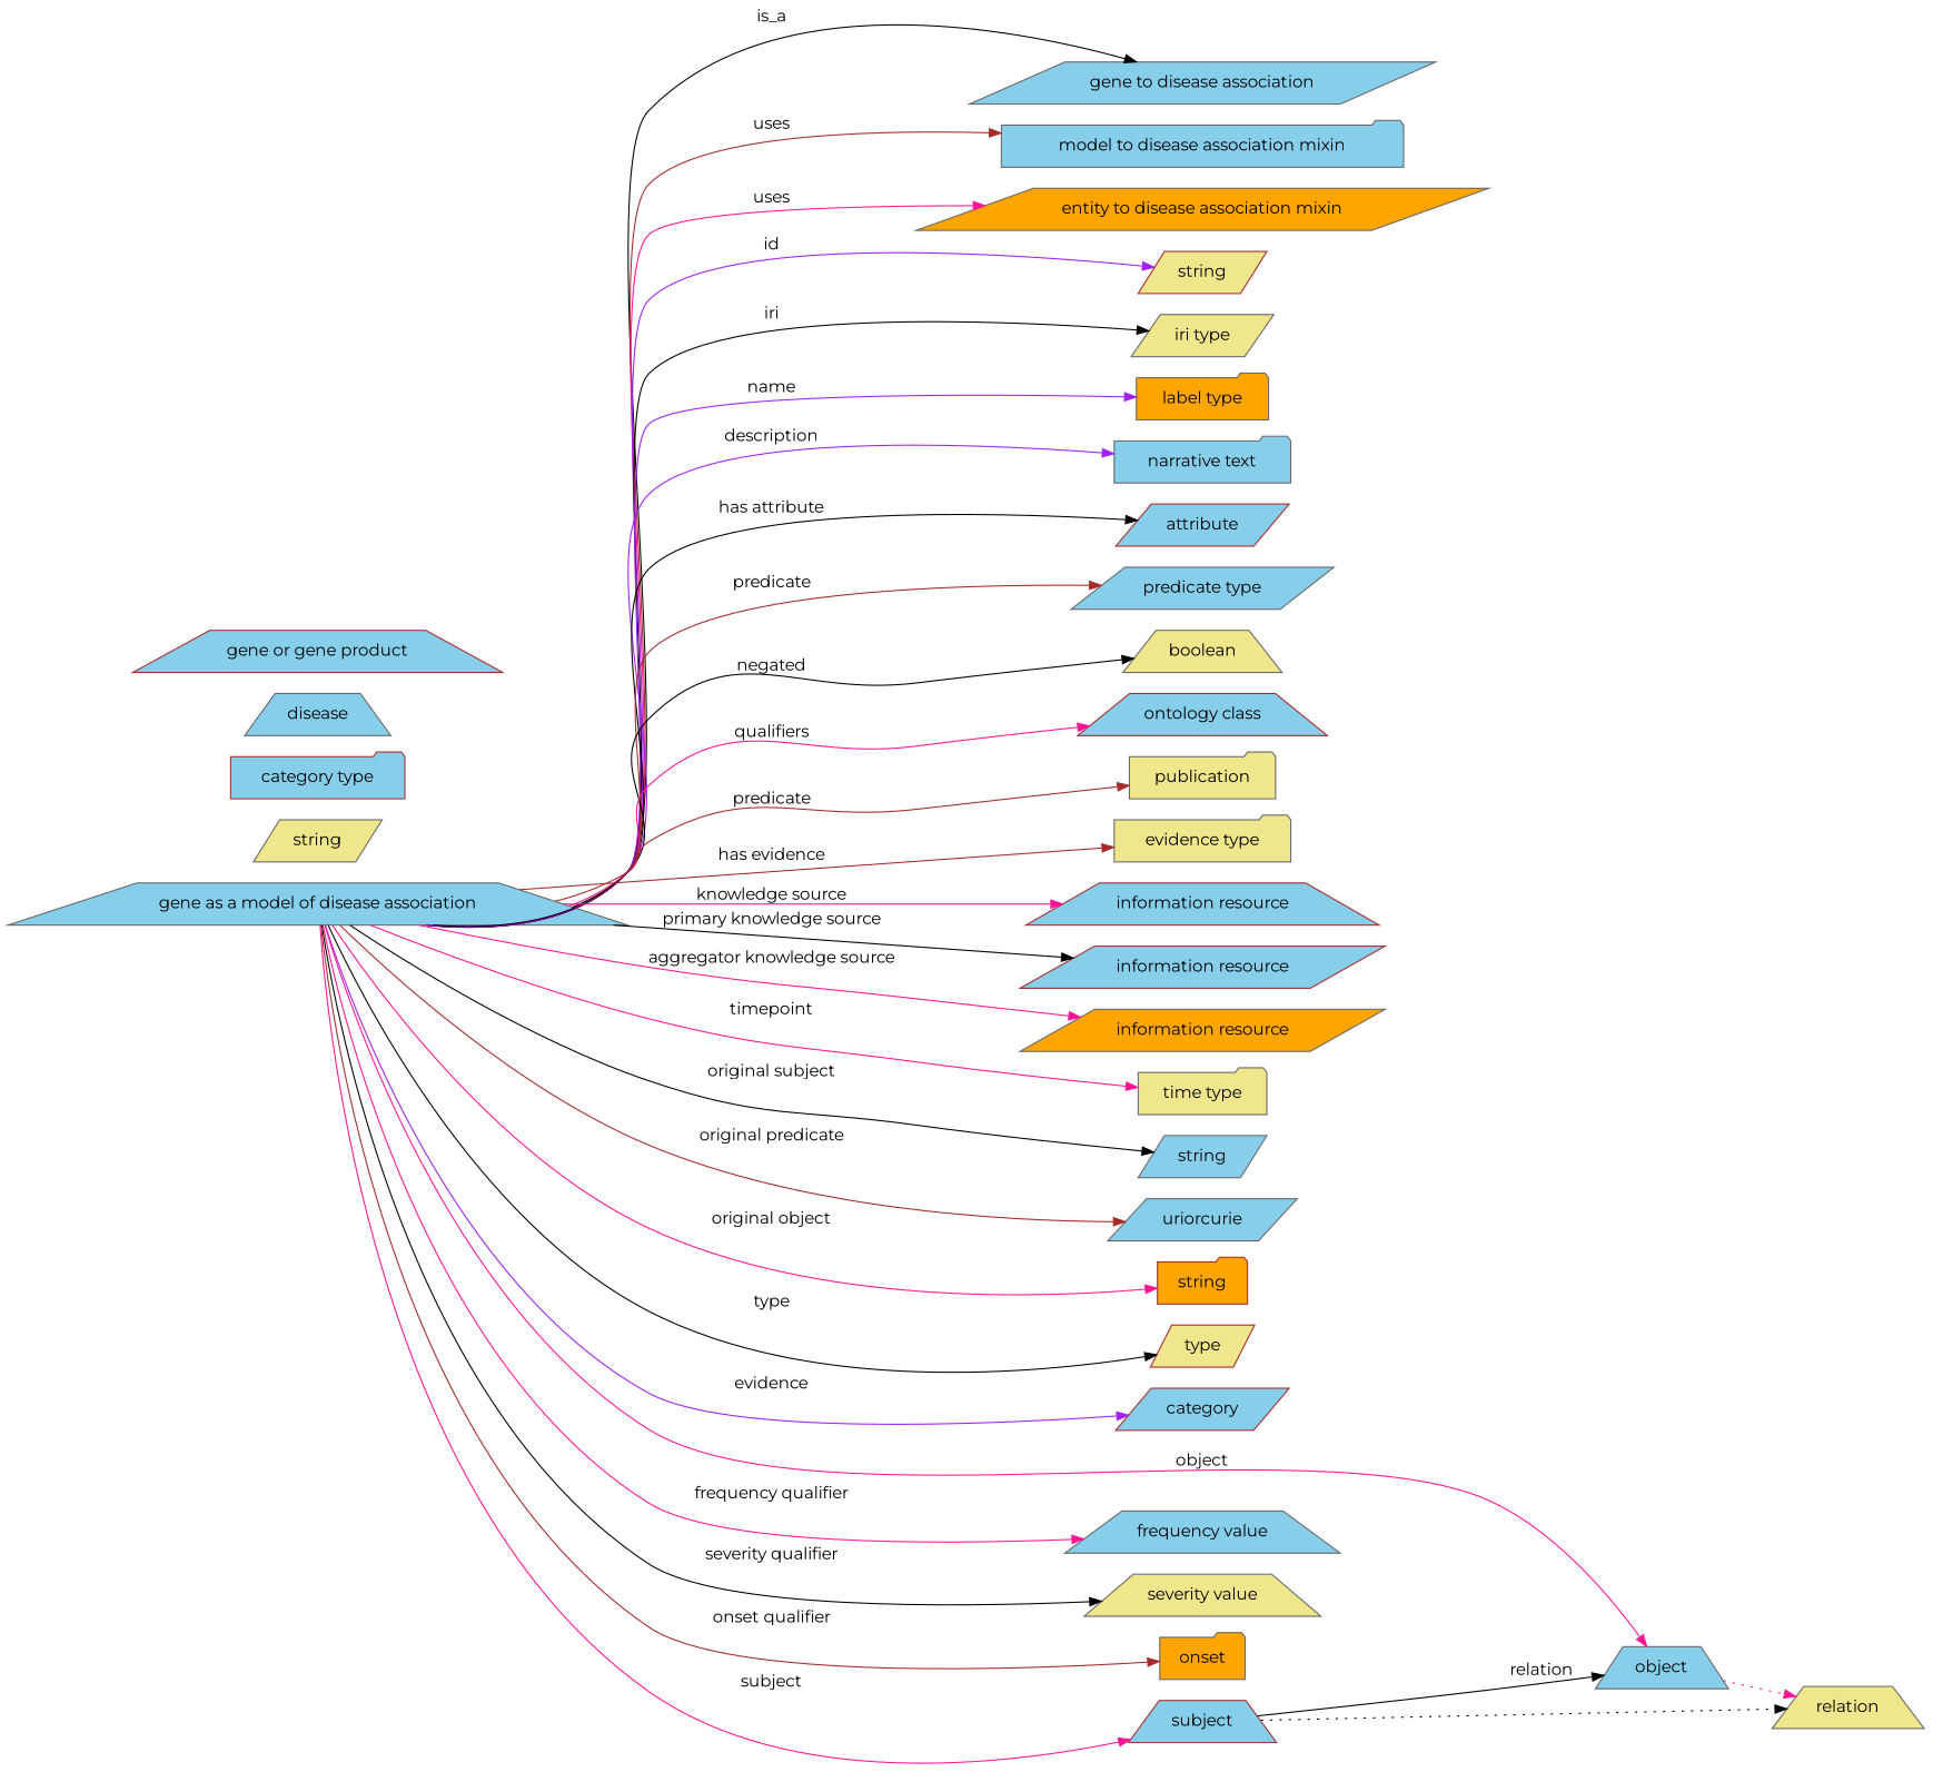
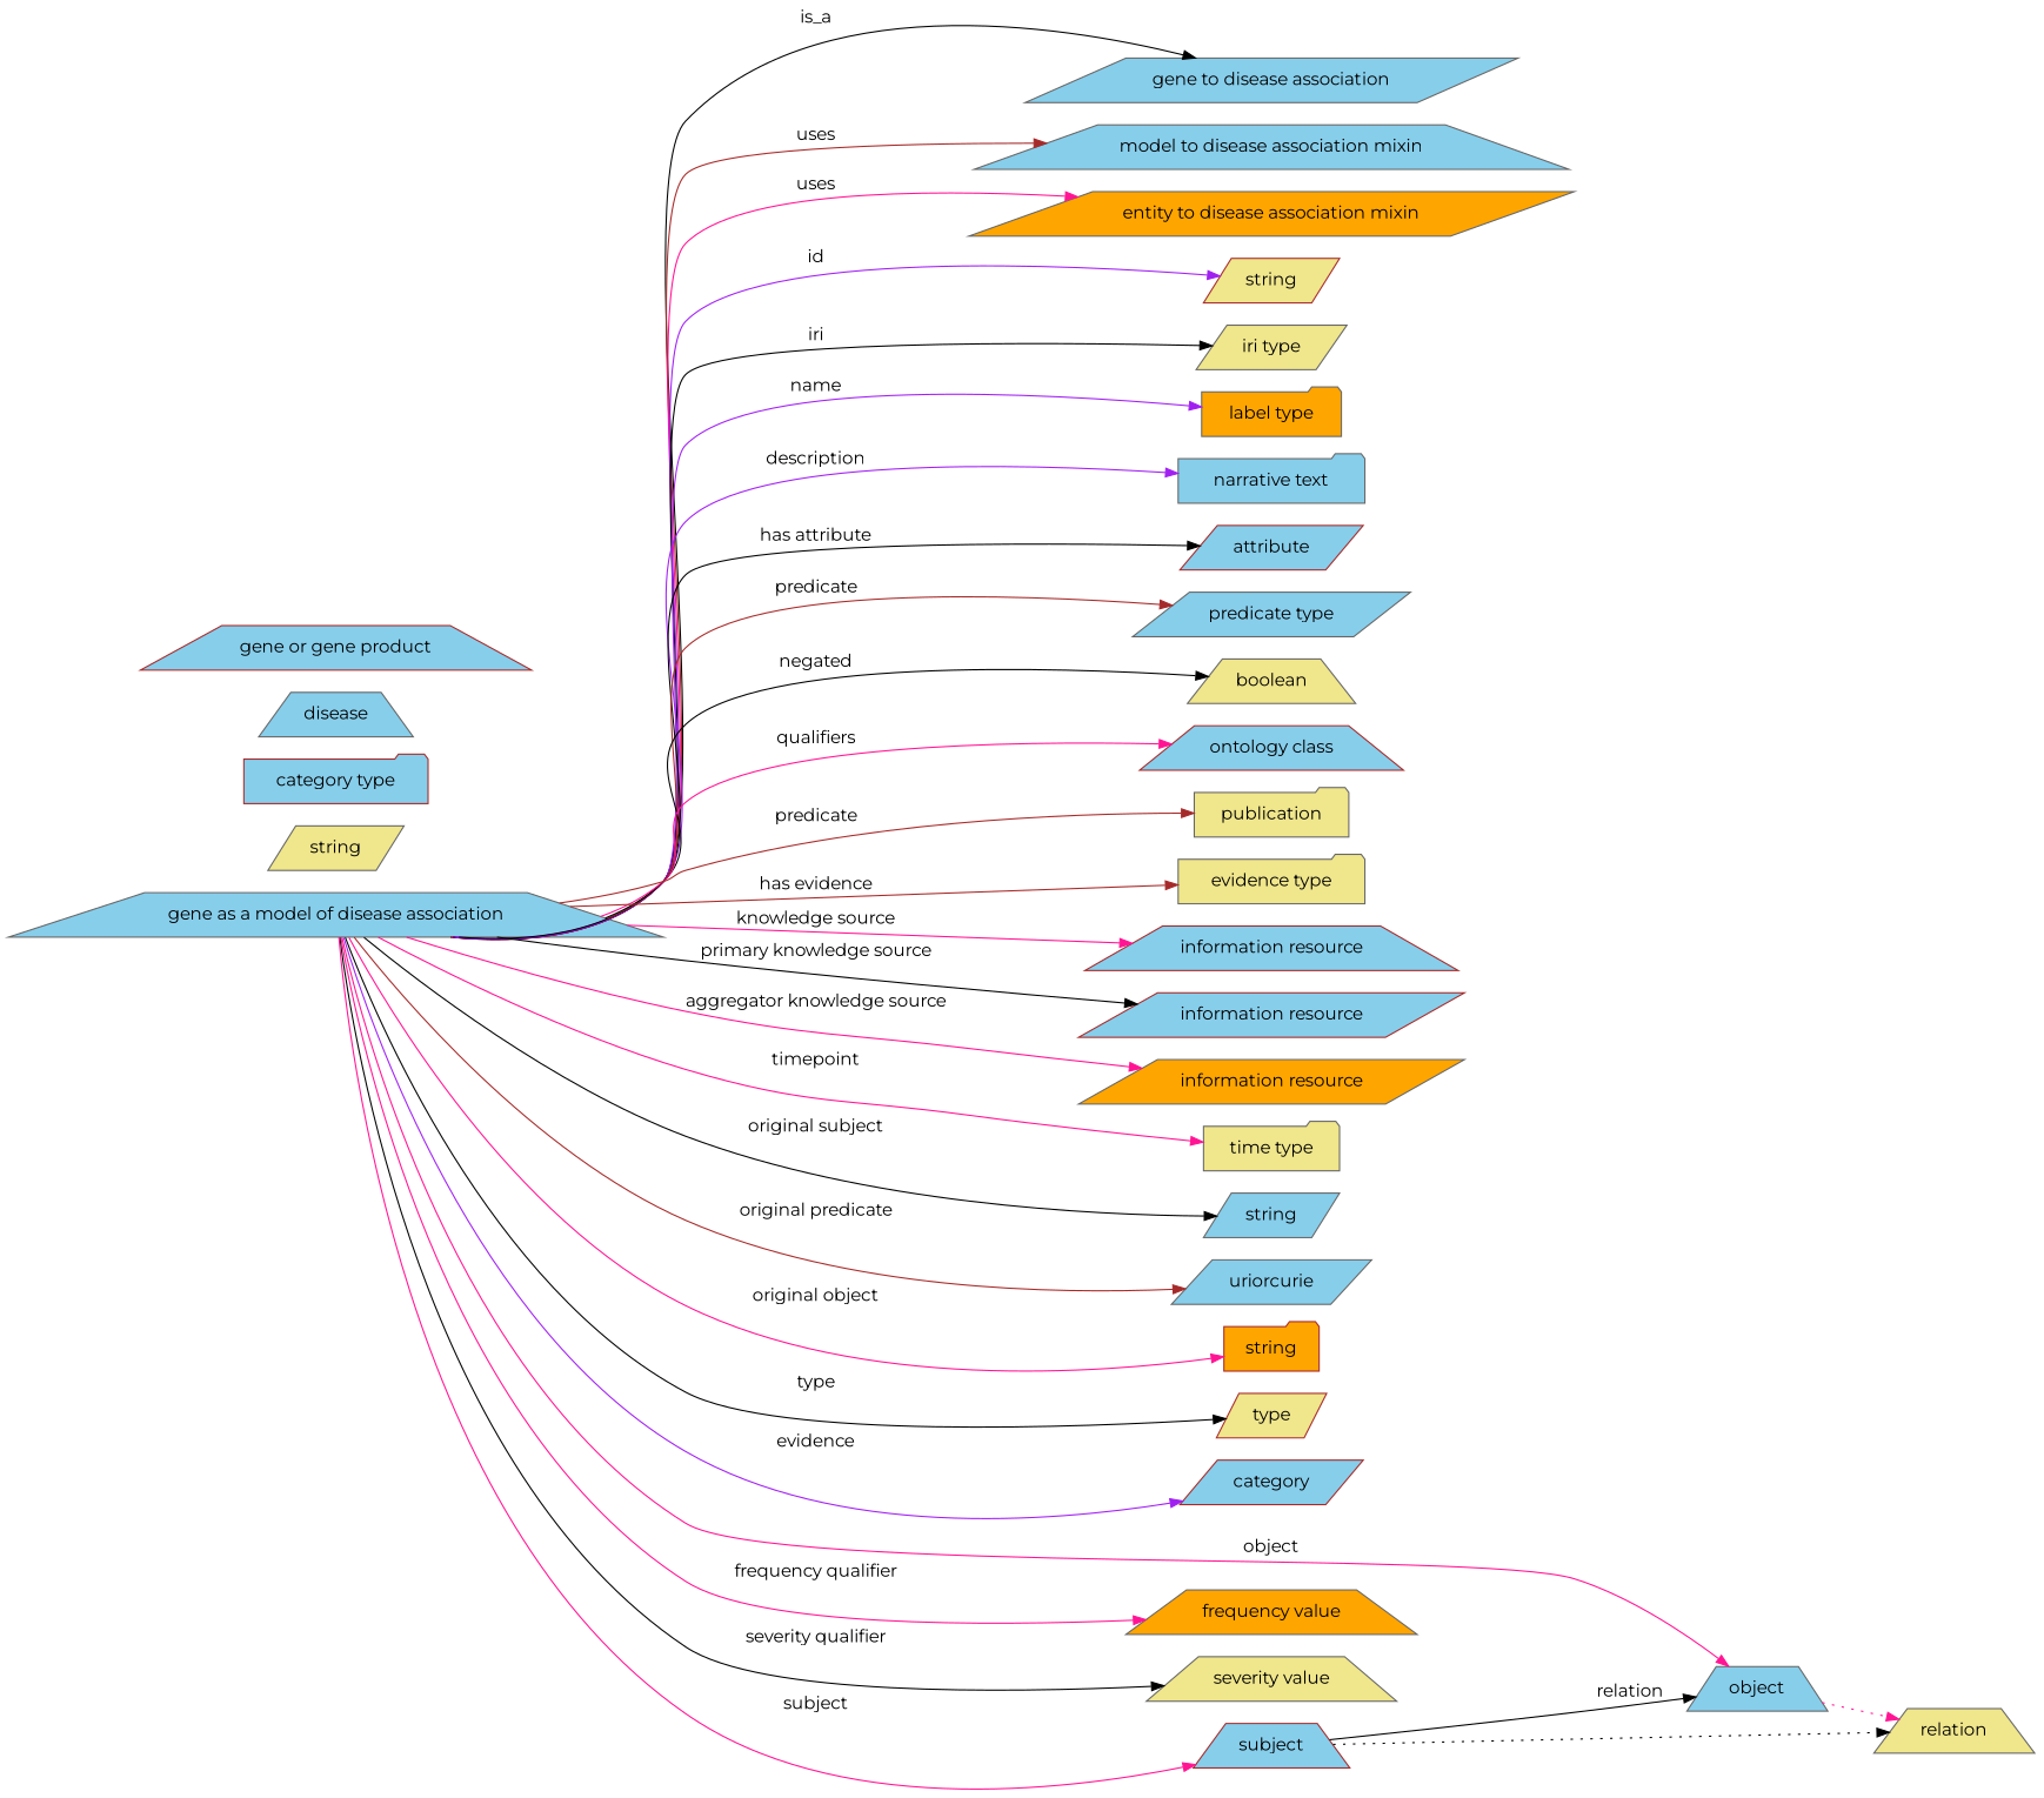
  digraph {
    fontname=Montserrat
    rankdir=LR
    node [color=gray40 fillcolor=skyblue fontname=Montserrat shape=parallelogram style=filled]
    edge [color=black fontname=Montserrat style=solid]
    n1 [height=0.5 label="gene as a model of disease association" shape=trapezium width=5.2718]
    "gene to disease association" [height=0.5 width=3.8274]
-   "model to disease association mixin" [height=0.5 shape=folder width=4.7843]
+   "model to disease association mixin" [height=0.5 shape=trapezium width=4.7843]
    "entity to disease association mixin" [fillcolor=orange height=0.5 width=4.7482]
    n5 [color=brown fillcolor=khaki height=0.5 label=string width=1.0652]
    n6 [fillcolor=khaki height=0.5 label="iri type" width=1.2277]
    n7 [fillcolor=orange height=0.5 label="label type" shape=folder width=1.5707]
    n8 [height=0.5 label="narrative text" shape=folder width=2.0943]
    n9 [color=brown height=0.5 label=attribute width=1.4443]
    n10 [height=0.5 label="predicate type" width=2.1665]
    n11 [fillcolor=khaki height=0.5 label=boolean shape=trapezium width=1.2999]
    n12 [color=brown height=0.5 label="ontology class" shape=trapezium width=2.1304]
    n13 [fillcolor=khaki height=0.5 label=publication shape=folder width=1.7332]
    n14 [fillcolor=khaki height=0.5 label="evidence type" shape=folder width=2.0943]
    n15 [color=brown height=0.5 label="information resource" shape=trapezium width=3.015]
    n16 [color=brown height=0.5 label="information resource" width=3.015]
    n17 [fillcolor=orange height=0.5 label="information resource" width=3.015]
    n18 [fillcolor=khaki height=0.5 label="time type" shape=folder width=1.5346]
    n19 [height=0.5 label=string width=1.0652]
    n20 [height=0.5 label=uriorcurie width=1.5887]
    n21 [color=brown fillcolor=orange height=0.5 label=string shape=folder width=1.0652]
    type [color=brown fillcolor=khaki height=0.5 width=0.86659]
    category [color=brown height=0.5 width=1.4263]
    object [height=0.5 shape=trapezium width=1.0832]
-   n25 [height=0.5 label="frequency value" shape=trapezium width=2.3651]
+   n25 [fillcolor=orange height=0.5 label="frequency value" shape=trapezium width=2.3651]
    n26 [fillcolor=khaki height=0.5 label="severity value" shape=trapezium width=2.1123]
-   n27 [fillcolor=orange height=0.5 label=onset shape=folder width=1.011]
    subject [color=brown height=0.5 shape=trapezium width=1.2277]
    relation [fillcolor=khaki height=0.5 shape=trapezium width=1.2999]
    n30 [fillcolor=khaki height=0.5 label=string width=1.0652]
    n31 [color=brown height=0.5 label="category type" shape=folder width=2.0762]
    n32 [height=0.5 label=disease shape=trapezium width=1.2638]
    n33 [color=brown height=0.5 label="gene or gene product" shape=trapezium width=3.0692]
    n1 -> "gene to disease association" [label=is_a style=""]
    n1 -> "model to disease association mixin" [color=brown label=uses style=""]
    n1 -> "entity to disease association mixin" [color=deeppink label=uses style=""]
    n1 -> n5 [color=purple label=id]
    n1 -> n6 [label=iri]
    n1 -> n7 [color=purple label=name]
    n1 -> n8 [color=purple label=description]
    n1 -> n9 [label="has attribute"]
    n1 -> n10 [color=brown label=predicate]
    n1 -> n11 [label=negated]
    n1 -> n12 [color=deeppink label=qualifiers]
    n1 -> n13 [color=brown label=predicate]
    n1 -> n14 [color=brown label="has evidence"]
    n1 -> n15 [color=deeppink label="knowledge source"]
    n1 -> n16 [label="primary knowledge source"]
    n1 -> n17 [color=deeppink label="aggregator knowledge source"]
    n1 -> n18 [color=deeppink label=timepoint]
    n1 -> n19 [label="original subject"]
    n1 -> n20 [color=brown label="original predicate"]
    n1 -> n21 [color=deeppink label="original object"]
    n1 -> type [label=type]
    n1 -> category [color=purple label=evidence]
    n1 -> object [color=deeppink label=object]
    n1 -> n25 [color=deeppink label="frequency qualifier"]
    n1 -> n26 [label="severity qualifier"]
-   n1 -> n27 [color=brown label="onset qualifier"]
    n1 -> subject [color=deeppink label=subject]
    object -> relation [color=deeppink style=dotted]
    subject -> object [label=relation style=""]
    subject -> relation [style=dotted]
  }
